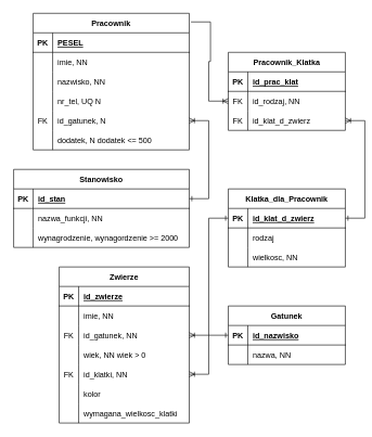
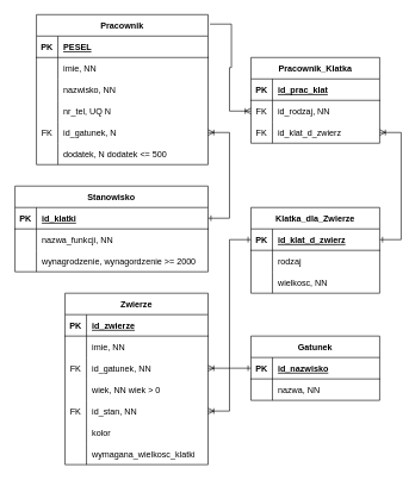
  <mxCell id="0" />
  <mxCell id="1" parent="0" />
  <mxCell id="2" value="Pracownik" style="shape=table;startSize=30;container=1;collapsible=1;childLayout=tableLayout;fixedRows=1;rowLines=0;fontStyle=1;align=center;resizeLast=1;" vertex="1" parent="1"><mxGeometry x="50" y="20" width="240" height="210" as="geometry" /></mxCell>
  <mxCell id="3" value="" style="shape=tableRow;horizontal=0;startSize=0;swimlaneHead=0;swimlaneBody=0;fillColor=none;collapsible=0;dropTarget=0;points=[[0,0.5],[1,0.5]];portConstraint=eastwest;top=0;left=0;right=0;bottom=1;" vertex="1" parent="2"><mxGeometry y="30" width="240" height="30" as="geometry" /></mxCell>
  <mxCell id="4" value="PK" style="shape=partialRectangle;connectable=0;fillColor=none;top=0;left=0;bottom=0;right=0;fontStyle=1;overflow=hidden;" vertex="1" parent="3"><mxGeometry width="30" height="30" as="geometry"><mxRectangle width="30" height="30" as="alternateBounds" /></mxGeometry></mxCell>
  <mxCell id="5" value="PESEL" style="shape=partialRectangle;connectable=0;fillColor=none;top=0;left=0;bottom=0;right=0;align=left;spacingLeft=6;fontStyle=5;overflow=hidden;" vertex="1" parent="3"><mxGeometry x="30" width="210" height="30" as="geometry"><mxRectangle width="210" height="30" as="alternateBounds" /></mxGeometry></mxCell>
  <mxCell id="6" value="" style="shape=tableRow;horizontal=0;startSize=0;swimlaneHead=0;swimlaneBody=0;fillColor=none;collapsible=0;dropTarget=0;points=[[0,0.5],[1,0.5]];portConstraint=eastwest;top=0;left=0;right=0;bottom=0;" vertex="1" parent="2"><mxGeometry y="60" width="240" height="30" as="geometry" /></mxCell>
  <mxCell id="7" value="" style="shape=partialRectangle;connectable=0;fillColor=none;top=0;left=0;bottom=0;right=0;editable=1;overflow=hidden;" vertex="1" parent="6"><mxGeometry width="30" height="30" as="geometry"><mxRectangle width="30" height="30" as="alternateBounds" /></mxGeometry></mxCell>
  <mxCell id="8" value="imie, NN" style="shape=partialRectangle;connectable=0;fillColor=none;top=0;left=0;bottom=0;right=0;align=left;spacingLeft=6;overflow=hidden;" vertex="1" parent="6"><mxGeometry x="30" width="210" height="30" as="geometry"><mxRectangle width="210" height="30" as="alternateBounds" /></mxGeometry></mxCell>
  <mxCell id="9" value="" style="shape=tableRow;horizontal=0;startSize=0;swimlaneHead=0;swimlaneBody=0;fillColor=none;collapsible=0;dropTarget=0;points=[[0,0.5],[1,0.5]];portConstraint=eastwest;top=0;left=0;right=0;bottom=0;" vertex="1" parent="2"><mxGeometry y="90" width="240" height="30" as="geometry" /></mxCell>
  <mxCell id="10" value="" style="shape=partialRectangle;connectable=0;fillColor=none;top=0;left=0;bottom=0;right=0;editable=1;overflow=hidden;" vertex="1" parent="9"><mxGeometry width="30" height="30" as="geometry"><mxRectangle width="30" height="30" as="alternateBounds" /></mxGeometry></mxCell>
  <mxCell id="11" value="nazwisko, NN" style="shape=partialRectangle;connectable=0;fillColor=none;top=0;left=0;bottom=0;right=0;align=left;spacingLeft=6;overflow=hidden;" vertex="1" parent="9"><mxGeometry x="30" width="210" height="30" as="geometry"><mxRectangle width="210" height="30" as="alternateBounds" /></mxGeometry></mxCell>
  <mxCell id="12" value="" style="shape=tableRow;horizontal=0;startSize=0;swimlaneHead=0;swimlaneBody=0;fillColor=none;collapsible=0;dropTarget=0;points=[[0,0.5],[1,0.5]];portConstraint=eastwest;top=0;left=0;right=0;bottom=0;" vertex="1" parent="2"><mxGeometry y="120" width="240" height="30" as="geometry" /></mxCell>
  <mxCell id="13" value="" style="shape=partialRectangle;connectable=0;fillColor=none;top=0;left=0;bottom=0;right=0;editable=1;overflow=hidden;" vertex="1" parent="12"><mxGeometry width="30" height="30" as="geometry"><mxRectangle width="30" height="30" as="alternateBounds" /></mxGeometry></mxCell>
  <mxCell id="14" value="nr_tel, UQ N" style="shape=partialRectangle;connectable=0;fillColor=none;top=0;left=0;bottom=0;right=0;align=left;spacingLeft=6;overflow=hidden;" vertex="1" parent="12"><mxGeometry x="30" width="210" height="30" as="geometry"><mxRectangle width="210" height="30" as="alternateBounds" /></mxGeometry></mxCell>
  <mxCell id="15" value="" style="shape=tableRow;horizontal=0;startSize=0;swimlaneHead=0;swimlaneBody=0;fillColor=none;collapsible=0;dropTarget=0;points=[[0,0.5],[1,0.5]];portConstraint=eastwest;top=0;left=0;right=0;bottom=0;" vertex="1" parent="2"><mxGeometry y="150" width="240" height="30" as="geometry" /></mxCell>
  <mxCell id="16" value="FK" style="shape=partialRectangle;connectable=0;fillColor=none;top=0;left=0;bottom=0;right=0;editable=1;overflow=hidden;" vertex="1" parent="15"><mxGeometry width="30" height="30" as="geometry"><mxRectangle width="30" height="30" as="alternateBounds" /></mxGeometry></mxCell>
  <mxCell id="17" value="id_gatunek, N" style="shape=partialRectangle;connectable=0;fillColor=none;top=0;left=0;bottom=0;right=0;align=left;spacingLeft=6;overflow=hidden;" vertex="1" parent="15"><mxGeometry x="30" width="210" height="30" as="geometry"><mxRectangle width="210" height="30" as="alternateBounds" /></mxGeometry></mxCell>
  <mxCell id="18" value="" style="shape=tableRow;horizontal=0;startSize=0;swimlaneHead=0;swimlaneBody=0;fillColor=none;collapsible=0;dropTarget=0;points=[[0,0.5],[1,0.5]];portConstraint=eastwest;top=0;left=0;right=0;bottom=0;" vertex="1" parent="2"><mxGeometry y="180" width="240" height="30" as="geometry" /></mxCell>
  <mxCell id="19" value="" style="shape=partialRectangle;connectable=0;fillColor=none;top=0;left=0;bottom=0;right=0;editable=1;overflow=hidden;" vertex="1" parent="18"><mxGeometry width="30" height="30" as="geometry"><mxRectangle width="30" height="30" as="alternateBounds" /></mxGeometry></mxCell>
  <mxCell id="20" value="dodatek, N dodatek &lt;= 500" style="shape=partialRectangle;connectable=0;fillColor=none;top=0;left=0;bottom=0;right=0;align=left;spacingLeft=6;overflow=hidden;" vertex="1" parent="18"><mxGeometry x="30" width="210" height="30" as="geometry"><mxRectangle width="210" height="30" as="alternateBounds" /></mxGeometry></mxCell>
  <mxCell id="21" value="Stanowisko" style="shape=table;startSize=30;container=1;collapsible=1;childLayout=tableLayout;fixedRows=1;rowLines=0;fontStyle=1;align=center;resizeLast=1;" vertex="1" parent="1"><mxGeometry x="20" y="260" width="270" height="120" as="geometry" /></mxCell>
  <mxCell id="22" value="" style="shape=tableRow;horizontal=0;startSize=0;swimlaneHead=0;swimlaneBody=0;fillColor=none;collapsible=0;dropTarget=0;points=[[0,0.5],[1,0.5]];portConstraint=eastwest;top=0;left=0;right=0;bottom=1;" vertex="1" parent="21"><mxGeometry y="30" width="270" height="30" as="geometry" /></mxCell>
  <mxCell id="23" value="PK" style="shape=partialRectangle;connectable=0;fillColor=none;top=0;left=0;bottom=0;right=0;fontStyle=1;overflow=hidden;" vertex="1" parent="22"><mxGeometry width="30" height="30" as="geometry"><mxRectangle width="30" height="30" as="alternateBounds" /></mxGeometry></mxCell>
- <mxCell id="24" value="id_stan" style="shape=partialRectangle;connectable=0;fillColor=none;top=0;left=0;bottom=0;right=0;align=left;spacingLeft=6;fontStyle=5;overflow=hidden;" vertex="1" parent="22"><mxGeometry x="30" width="240" height="30" as="geometry"><mxRectangle width="240" height="30" as="alternateBounds" /></mxGeometry></mxCell>
+ <mxCell id="24" value="id_klatki" style="shape=partialRectangle;connectable=0;fillColor=none;top=0;left=0;bottom=0;right=0;align=left;spacingLeft=6;fontStyle=5;overflow=hidden;" vertex="1" parent="22"><mxGeometry x="30" width="240" height="30" as="geometry"><mxRectangle width="240" height="30" as="alternateBounds" /></mxGeometry></mxCell>
  <mxCell id="25" value="" style="shape=tableRow;horizontal=0;startSize=0;swimlaneHead=0;swimlaneBody=0;fillColor=none;collapsible=0;dropTarget=0;points=[[0,0.5],[1,0.5]];portConstraint=eastwest;top=0;left=0;right=0;bottom=0;" vertex="1" parent="21"><mxGeometry y="60" width="270" height="30" as="geometry" /></mxCell>
  <mxCell id="26" value="" style="shape=partialRectangle;connectable=0;fillColor=none;top=0;left=0;bottom=0;right=0;editable=1;overflow=hidden;" vertex="1" parent="25"><mxGeometry width="30" height="30" as="geometry"><mxRectangle width="30" height="30" as="alternateBounds" /></mxGeometry></mxCell>
  <mxCell id="27" value="nazwa_funkcji, NN" style="shape=partialRectangle;connectable=0;fillColor=none;top=0;left=0;bottom=0;right=0;align=left;spacingLeft=6;overflow=hidden;" vertex="1" parent="25"><mxGeometry x="30" width="240" height="30" as="geometry"><mxRectangle width="240" height="30" as="alternateBounds" /></mxGeometry></mxCell>
  <mxCell id="28" value="" style="shape=tableRow;horizontal=0;startSize=0;swimlaneHead=0;swimlaneBody=0;fillColor=none;collapsible=0;dropTarget=0;points=[[0,0.5],[1,0.5]];portConstraint=eastwest;top=0;left=0;right=0;bottom=0;" vertex="1" parent="21"><mxGeometry y="90" width="270" height="30" as="geometry" /></mxCell>
  <mxCell id="29" value="" style="shape=partialRectangle;connectable=0;fillColor=none;top=0;left=0;bottom=0;right=0;editable=1;overflow=hidden;" vertex="1" parent="28"><mxGeometry width="30" height="30" as="geometry"><mxRectangle width="30" height="30" as="alternateBounds" /></mxGeometry></mxCell>
  <mxCell id="30" value="wynagrodzenie, wynagordzenie &gt;= 2000" style="shape=partialRectangle;connectable=0;fillColor=none;top=0;left=0;bottom=0;right=0;align=left;spacingLeft=6;overflow=hidden;" vertex="1" parent="28"><mxGeometry x="30" width="240" height="30" as="geometry"><mxRectangle width="240" height="30" as="alternateBounds" /></mxGeometry></mxCell>
  <mxCell id="31" value="Zwierze" style="shape=table;startSize=30;container=1;collapsible=1;childLayout=tableLayout;fixedRows=1;rowLines=0;fontStyle=1;align=center;resizeLast=1;" vertex="1" parent="1"><mxGeometry x="90" y="410" width="200" height="240" as="geometry" /></mxCell>
  <mxCell id="32" value="" style="shape=tableRow;horizontal=0;startSize=0;swimlaneHead=0;swimlaneBody=0;fillColor=none;collapsible=0;dropTarget=0;points=[[0,0.5],[1,0.5]];portConstraint=eastwest;top=0;left=0;right=0;bottom=1;" vertex="1" parent="31"><mxGeometry y="30" width="200" height="30" as="geometry" /></mxCell>
  <mxCell id="33" value="PK" style="shape=partialRectangle;connectable=0;fillColor=none;top=0;left=0;bottom=0;right=0;fontStyle=1;overflow=hidden;" vertex="1" parent="32"><mxGeometry width="30" height="30" as="geometry"><mxRectangle width="30" height="30" as="alternateBounds" /></mxGeometry></mxCell>
  <mxCell id="34" value="id_zwierze" style="shape=partialRectangle;connectable=0;fillColor=none;top=0;left=0;bottom=0;right=0;align=left;spacingLeft=6;fontStyle=5;overflow=hidden;" vertex="1" parent="32"><mxGeometry x="30" width="170" height="30" as="geometry"><mxRectangle width="170" height="30" as="alternateBounds" /></mxGeometry></mxCell>
  <mxCell id="35" value="" style="shape=tableRow;horizontal=0;startSize=0;swimlaneHead=0;swimlaneBody=0;fillColor=none;collapsible=0;dropTarget=0;points=[[0,0.5],[1,0.5]];portConstraint=eastwest;top=0;left=0;right=0;bottom=0;" vertex="1" parent="31"><mxGeometry y="60" width="200" height="30" as="geometry" /></mxCell>
  <mxCell id="36" value="" style="shape=partialRectangle;connectable=0;fillColor=none;top=0;left=0;bottom=0;right=0;editable=1;overflow=hidden;" vertex="1" parent="35"><mxGeometry width="30" height="30" as="geometry"><mxRectangle width="30" height="30" as="alternateBounds" /></mxGeometry></mxCell>
  <mxCell id="37" value="imie, NN" style="shape=partialRectangle;connectable=0;fillColor=none;top=0;left=0;bottom=0;right=0;align=left;spacingLeft=6;overflow=hidden;" vertex="1" parent="35"><mxGeometry x="30" width="170" height="30" as="geometry"><mxRectangle width="170" height="30" as="alternateBounds" /></mxGeometry></mxCell>
  <mxCell id="38" value="" style="shape=tableRow;horizontal=0;startSize=0;swimlaneHead=0;swimlaneBody=0;fillColor=none;collapsible=0;dropTarget=0;points=[[0,0.5],[1,0.5]];portConstraint=eastwest;top=0;left=0;right=0;bottom=0;" vertex="1" parent="31"><mxGeometry y="90" width="200" height="30" as="geometry" /></mxCell>
  <mxCell id="39" value="FK" style="shape=partialRectangle;connectable=0;fillColor=none;top=0;left=0;bottom=0;right=0;editable=1;overflow=hidden;" vertex="1" parent="38"><mxGeometry width="30" height="30" as="geometry"><mxRectangle width="30" height="30" as="alternateBounds" /></mxGeometry></mxCell>
  <mxCell id="40" value="id_gatunek, NN" style="shape=partialRectangle;connectable=0;fillColor=none;top=0;left=0;bottom=0;right=0;align=left;spacingLeft=6;overflow=hidden;" vertex="1" parent="38"><mxGeometry x="30" width="170" height="30" as="geometry"><mxRectangle width="170" height="30" as="alternateBounds" /></mxGeometry></mxCell>
  <mxCell id="41" value="" style="shape=tableRow;horizontal=0;startSize=0;swimlaneHead=0;swimlaneBody=0;fillColor=none;collapsible=0;dropTarget=0;points=[[0,0.5],[1,0.5]];portConstraint=eastwest;top=0;left=0;right=0;bottom=0;" vertex="1" parent="31"><mxGeometry y="120" width="200" height="30" as="geometry" /></mxCell>
  <mxCell id="42" value="" style="shape=partialRectangle;connectable=0;fillColor=none;top=0;left=0;bottom=0;right=0;editable=1;overflow=hidden;" vertex="1" parent="41"><mxGeometry width="30" height="30" as="geometry"><mxRectangle width="30" height="30" as="alternateBounds" /></mxGeometry></mxCell>
  <mxCell id="43" value="wiek, NN wiek &gt; 0" style="shape=partialRectangle;connectable=0;fillColor=none;top=0;left=0;bottom=0;right=0;align=left;spacingLeft=6;overflow=hidden;" vertex="1" parent="41"><mxGeometry x="30" width="170" height="30" as="geometry"><mxRectangle width="170" height="30" as="alternateBounds" /></mxGeometry></mxCell>
  <mxCell id="44" value="" style="shape=tableRow;horizontal=0;startSize=0;swimlaneHead=0;swimlaneBody=0;fillColor=none;collapsible=0;dropTarget=0;points=[[0,0.5],[1,0.5]];portConstraint=eastwest;top=0;left=0;right=0;bottom=0;" vertex="1" parent="31"><mxGeometry y="150" width="200" height="30" as="geometry" /></mxCell>
  <mxCell id="45" value="FK" style="shape=partialRectangle;connectable=0;fillColor=none;top=0;left=0;bottom=0;right=0;editable=1;overflow=hidden;" vertex="1" parent="44"><mxGeometry width="30" height="30" as="geometry"><mxRectangle width="30" height="30" as="alternateBounds" /></mxGeometry></mxCell>
- <mxCell id="46" value="id_klatki, NN" style="shape=partialRectangle;connectable=0;fillColor=none;top=0;left=0;bottom=0;right=0;align=left;spacingLeft=6;overflow=hidden;" vertex="1" parent="44"><mxGeometry x="30" width="170" height="30" as="geometry"><mxRectangle width="170" height="30" as="alternateBounds" /></mxGeometry></mxCell>
+ <mxCell id="46" value="id_stan, NN" style="shape=partialRectangle;connectable=0;fillColor=none;top=0;left=0;bottom=0;right=0;align=left;spacingLeft=6;overflow=hidden;" vertex="1" parent="44"><mxGeometry x="30" width="170" height="30" as="geometry"><mxRectangle width="170" height="30" as="alternateBounds" /></mxGeometry></mxCell>
  <mxCell id="47" value="" style="shape=tableRow;horizontal=0;startSize=0;swimlaneHead=0;swimlaneBody=0;fillColor=none;collapsible=0;dropTarget=0;points=[[0,0.5],[1,0.5]];portConstraint=eastwest;top=0;left=0;right=0;bottom=0;" vertex="1" parent="31"><mxGeometry y="180" width="200" height="30" as="geometry" /></mxCell>
  <mxCell id="48" value="" style="shape=partialRectangle;connectable=0;fillColor=none;top=0;left=0;bottom=0;right=0;editable=1;overflow=hidden;" vertex="1" parent="47"><mxGeometry width="30" height="30" as="geometry"><mxRectangle width="30" height="30" as="alternateBounds" /></mxGeometry></mxCell>
  <mxCell id="49" value="kolor" style="shape=partialRectangle;connectable=0;fillColor=none;top=0;left=0;bottom=0;right=0;align=left;spacingLeft=6;overflow=hidden;" vertex="1" parent="47"><mxGeometry x="30" width="170" height="30" as="geometry"><mxRectangle width="170" height="30" as="alternateBounds" /></mxGeometry></mxCell>
  <mxCell id="50" value="" style="shape=tableRow;horizontal=0;startSize=0;swimlaneHead=0;swimlaneBody=0;fillColor=none;collapsible=0;dropTarget=0;points=[[0,0.5],[1,0.5]];portConstraint=eastwest;top=0;left=0;right=0;bottom=0;" vertex="1" parent="31"><mxGeometry y="210" width="200" height="30" as="geometry" /></mxCell>
  <mxCell id="51" value="" style="shape=partialRectangle;connectable=0;fillColor=none;top=0;left=0;bottom=0;right=0;editable=1;overflow=hidden;" vertex="1" parent="50"><mxGeometry width="30" height="30" as="geometry"><mxRectangle width="30" height="30" as="alternateBounds" /></mxGeometry></mxCell>
  <mxCell id="52" value="wymagana_wielkosc_klatki" style="shape=partialRectangle;connectable=0;fillColor=none;top=0;left=0;bottom=0;right=0;align=left;spacingLeft=6;overflow=hidden;" vertex="1" parent="50"><mxGeometry x="30" width="170" height="30" as="geometry"><mxRectangle width="170" height="30" as="alternateBounds" /></mxGeometry></mxCell>
  <mxCell id="53" value="Gatunek" style="shape=table;startSize=30;container=1;collapsible=1;childLayout=tableLayout;fixedRows=1;rowLines=0;fontStyle=1;align=center;resizeLast=1;" vertex="1" parent="1"><mxGeometry x="350" y="470" width="180" height="90" as="geometry" /></mxCell>
  <mxCell id="54" value="" style="shape=tableRow;horizontal=0;startSize=0;swimlaneHead=0;swimlaneBody=0;fillColor=none;collapsible=0;dropTarget=0;points=[[0,0.5],[1,0.5]];portConstraint=eastwest;top=0;left=0;right=0;bottom=1;" vertex="1" parent="53"><mxGeometry y="30" width="180" height="30" as="geometry" /></mxCell>
  <mxCell id="55" value="PK" style="shape=partialRectangle;connectable=0;fillColor=none;top=0;left=0;bottom=0;right=0;fontStyle=1;overflow=hidden;" vertex="1" parent="54"><mxGeometry width="30" height="30" as="geometry"><mxRectangle width="30" height="30" as="alternateBounds" /></mxGeometry></mxCell>
  <mxCell id="56" value="id_nazwisko" style="shape=partialRectangle;connectable=0;fillColor=none;top=0;left=0;bottom=0;right=0;align=left;spacingLeft=6;fontStyle=5;overflow=hidden;" vertex="1" parent="54"><mxGeometry x="30" width="150" height="30" as="geometry"><mxRectangle width="150" height="30" as="alternateBounds" /></mxGeometry></mxCell>
  <mxCell id="57" value="" style="shape=tableRow;horizontal=0;startSize=0;swimlaneHead=0;swimlaneBody=0;fillColor=none;collapsible=0;dropTarget=0;points=[[0,0.5],[1,0.5]];portConstraint=eastwest;top=0;left=0;right=0;bottom=0;" vertex="1" parent="53"><mxGeometry y="60" width="180" height="30" as="geometry" /></mxCell>
  <mxCell id="58" value="" style="shape=partialRectangle;connectable=0;fillColor=none;top=0;left=0;bottom=0;right=0;editable=1;overflow=hidden;" vertex="1" parent="57"><mxGeometry width="30" height="30" as="geometry"><mxRectangle width="30" height="30" as="alternateBounds" /></mxGeometry></mxCell>
  <mxCell id="59" value="nazwa, NN" style="shape=partialRectangle;connectable=0;fillColor=none;top=0;left=0;bottom=0;right=0;align=left;spacingLeft=6;overflow=hidden;" vertex="1" parent="57"><mxGeometry x="30" width="150" height="30" as="geometry"><mxRectangle width="150" height="30" as="alternateBounds" /></mxGeometry></mxCell>
- <mxCell id="60" value="Klatka_dla_Pracownik" style="shape=table;startSize=30;container=1;collapsible=1;childLayout=tableLayout;fixedRows=1;rowLines=0;fontStyle=1;align=center;resizeLast=1;" vertex="1" parent="1"><mxGeometry x="350" y="290" width="180" height="120" as="geometry" /></mxCell>
+ <mxCell id="60" value="Klatka_dla_Zwierze" style="shape=table;startSize=30;container=1;collapsible=1;childLayout=tableLayout;fixedRows=1;rowLines=0;fontStyle=1;align=center;resizeLast=1;" vertex="1" parent="1"><mxGeometry x="350" y="290" width="180" height="120" as="geometry" /></mxCell>
  <mxCell id="61" value="" style="shape=tableRow;horizontal=0;startSize=0;swimlaneHead=0;swimlaneBody=0;fillColor=none;collapsible=0;dropTarget=0;points=[[0,0.5],[1,0.5]];portConstraint=eastwest;top=0;left=0;right=0;bottom=1;" vertex="1" parent="60"><mxGeometry y="30" width="180" height="30" as="geometry" /></mxCell>
  <mxCell id="62" value="PK" style="shape=partialRectangle;connectable=0;fillColor=none;top=0;left=0;bottom=0;right=0;fontStyle=1;overflow=hidden;" vertex="1" parent="61"><mxGeometry width="30" height="30" as="geometry"><mxRectangle width="30" height="30" as="alternateBounds" /></mxGeometry></mxCell>
  <mxCell id="63" value="id_klat_d_zwierz" style="shape=partialRectangle;connectable=0;fillColor=none;top=0;left=0;bottom=0;right=0;align=left;spacingLeft=6;fontStyle=5;overflow=hidden;" vertex="1" parent="61"><mxGeometry x="30" width="150" height="30" as="geometry"><mxRectangle width="150" height="30" as="alternateBounds" /></mxGeometry></mxCell>
  <mxCell id="64" value="" style="shape=tableRow;horizontal=0;startSize=0;swimlaneHead=0;swimlaneBody=0;fillColor=none;collapsible=0;dropTarget=0;points=[[0,0.5],[1,0.5]];portConstraint=eastwest;top=0;left=0;right=0;bottom=0;" vertex="1" parent="60"><mxGeometry y="60" width="180" height="30" as="geometry" /></mxCell>
  <mxCell id="65" value="" style="shape=partialRectangle;connectable=0;fillColor=none;top=0;left=0;bottom=0;right=0;editable=1;overflow=hidden;" vertex="1" parent="64"><mxGeometry width="30" height="30" as="geometry"><mxRectangle width="30" height="30" as="alternateBounds" /></mxGeometry></mxCell>
  <mxCell id="66" value="rodzaj" style="shape=partialRectangle;connectable=0;fillColor=none;top=0;left=0;bottom=0;right=0;align=left;spacingLeft=6;overflow=hidden;" vertex="1" parent="64"><mxGeometry x="30" width="150" height="30" as="geometry"><mxRectangle width="150" height="30" as="alternateBounds" /></mxGeometry></mxCell>
  <mxCell id="67" value="" style="shape=tableRow;horizontal=0;startSize=0;swimlaneHead=0;swimlaneBody=0;fillColor=none;collapsible=0;dropTarget=0;points=[[0,0.5],[1,0.5]];portConstraint=eastwest;top=0;left=0;right=0;bottom=0;" vertex="1" parent="60"><mxGeometry y="90" width="180" height="30" as="geometry" /></mxCell>
  <mxCell id="68" value="" style="shape=partialRectangle;connectable=0;fillColor=none;top=0;left=0;bottom=0;right=0;editable=1;overflow=hidden;" vertex="1" parent="67"><mxGeometry width="30" height="30" as="geometry"><mxRectangle width="30" height="30" as="alternateBounds" /></mxGeometry></mxCell>
  <mxCell id="69" value="wielkosc, NN" style="shape=partialRectangle;connectable=0;fillColor=none;top=0;left=0;bottom=0;right=0;align=left;spacingLeft=6;overflow=hidden;" vertex="1" parent="67"><mxGeometry x="30" width="150" height="30" as="geometry"><mxRectangle width="150" height="30" as="alternateBounds" /></mxGeometry></mxCell>
  <mxCell id="70" value="" style="edgeStyle=entityRelationEdgeStyle;fontSize=12;html=1;endArrow=ERoneToMany;rounded=0;exitX=1;exitY=0.5;exitDx=0;exitDy=0;startArrow=ERone;startFill=0;entryX=1;entryY=0.5;entryDx=0;entryDy=0;" edge="1" parent="1" source="22" target="15"><mxGeometry width="100" height="100" relative="1" as="geometry"><mxPoint x="270" y="400" as="sourcePoint" /><mxPoint x="390" y="250" as="targetPoint" /></mxGeometry></mxCell>
  <mxCell id="71" value="Pracownik_Klatka" style="shape=table;startSize=30;container=1;collapsible=1;childLayout=tableLayout;fixedRows=1;rowLines=0;fontStyle=1;align=center;resizeLast=1;" vertex="1" parent="1"><mxGeometry x="350" y="80" width="180" height="120" as="geometry" /></mxCell>
  <mxCell id="72" value="" style="shape=tableRow;horizontal=0;startSize=0;swimlaneHead=0;swimlaneBody=0;fillColor=none;collapsible=0;dropTarget=0;points=[[0,0.5],[1,0.5]];portConstraint=eastwest;top=0;left=0;right=0;bottom=1;" vertex="1" parent="71"><mxGeometry y="30" width="180" height="30" as="geometry" /></mxCell>
  <mxCell id="73" value="PK" style="shape=partialRectangle;connectable=0;fillColor=none;top=0;left=0;bottom=0;right=0;fontStyle=1;overflow=hidden;" vertex="1" parent="72"><mxGeometry width="30" height="30" as="geometry"><mxRectangle width="30" height="30" as="alternateBounds" /></mxGeometry></mxCell>
  <mxCell id="74" value="id_prac_klat" style="shape=partialRectangle;connectable=0;fillColor=none;top=0;left=0;bottom=0;right=0;align=left;spacingLeft=6;fontStyle=5;overflow=hidden;" vertex="1" parent="72"><mxGeometry x="30" width="150" height="30" as="geometry"><mxRectangle width="150" height="30" as="alternateBounds" /></mxGeometry></mxCell>
  <mxCell id="75" value="" style="shape=tableRow;horizontal=0;startSize=0;swimlaneHead=0;swimlaneBody=0;fillColor=none;collapsible=0;dropTarget=0;points=[[0,0.5],[1,0.5]];portConstraint=eastwest;top=0;left=0;right=0;bottom=0;" vertex="1" parent="71"><mxGeometry y="60" width="180" height="30" as="geometry" /></mxCell>
  <mxCell id="76" value="FK" style="shape=partialRectangle;connectable=0;fillColor=none;top=0;left=0;bottom=0;right=0;editable=1;overflow=hidden;" vertex="1" parent="75"><mxGeometry width="30" height="30" as="geometry"><mxRectangle width="30" height="30" as="alternateBounds" /></mxGeometry></mxCell>
  <mxCell id="77" value="id_rodzaj, NN" style="shape=partialRectangle;connectable=0;fillColor=none;top=0;left=0;bottom=0;right=0;align=left;spacingLeft=6;overflow=hidden;" vertex="1" parent="75"><mxGeometry x="30" width="150" height="30" as="geometry"><mxRectangle width="150" height="30" as="alternateBounds" /></mxGeometry></mxCell>
  <mxCell id="78" value="" style="shape=tableRow;horizontal=0;startSize=0;swimlaneHead=0;swimlaneBody=0;fillColor=none;collapsible=0;dropTarget=0;points=[[0,0.5],[1,0.5]];portConstraint=eastwest;top=0;left=0;right=0;bottom=0;" vertex="1" parent="71"><mxGeometry y="90" width="180" height="30" as="geometry" /></mxCell>
  <mxCell id="79" value="FK" style="shape=partialRectangle;connectable=0;fillColor=none;top=0;left=0;bottom=0;right=0;editable=1;overflow=hidden;" vertex="1" parent="78"><mxGeometry width="30" height="30" as="geometry"><mxRectangle width="30" height="30" as="alternateBounds" /></mxGeometry></mxCell>
  <mxCell id="80" value="id_klat_d_zwierz" style="shape=partialRectangle;connectable=0;fillColor=none;top=0;left=0;bottom=0;right=0;align=left;spacingLeft=6;overflow=hidden;" vertex="1" parent="78"><mxGeometry x="30" width="150" height="30" as="geometry"><mxRectangle width="150" height="30" as="alternateBounds" /></mxGeometry></mxCell>
  <mxCell id="81" value="" style="edgeStyle=entityRelationEdgeStyle;fontSize=12;html=1;endArrow=ERoneToMany;rounded=0;exitX=1.011;exitY=0.063;exitDx=0;exitDy=0;exitPerimeter=0;entryX=0;entryY=0.5;entryDx=0;entryDy=0;" edge="1" parent="1" source="2" target="75"><mxGeometry width="100" height="100" relative="1" as="geometry"><mxPoint x="340" y="340" as="sourcePoint" /><mxPoint x="440" y="240" as="targetPoint" /></mxGeometry></mxCell>
  <mxCell id="82" value="" style="edgeStyle=entityRelationEdgeStyle;fontSize=12;html=1;endArrow=ERoneToMany;rounded=0;exitX=1;exitY=0.5;exitDx=0;exitDy=0;entryX=1;entryY=0.5;entryDx=0;entryDy=0;startArrow=ERone;startFill=0;" edge="1" parent="1" source="61" target="78"><mxGeometry width="100" height="100" relative="1" as="geometry"><mxPoint x="350" y="350" as="sourcePoint" /><mxPoint x="450" y="250" as="targetPoint" /></mxGeometry></mxCell>
  <mxCell id="83" value="" style="edgeStyle=entityRelationEdgeStyle;fontSize=12;html=1;endArrow=ERoneToMany;rounded=0;exitX=0;exitY=0.5;exitDx=0;exitDy=0;entryX=1;entryY=0.5;entryDx=0;entryDy=0;startArrow=ERone;startFill=0;" edge="1" parent="1" source="61" target="44"><mxGeometry width="100" height="100" relative="1" as="geometry"><mxPoint x="420" y="440" as="sourcePoint" /><mxPoint x="520" y="340" as="targetPoint" /></mxGeometry></mxCell>
  <mxCell id="84" value="" style="edgeStyle=entityRelationEdgeStyle;fontSize=12;html=1;endArrow=ERoneToMany;rounded=0;exitX=0;exitY=0.5;exitDx=0;exitDy=0;entryX=1;entryY=0.5;entryDx=0;entryDy=0;startArrow=ERone;startFill=0;" edge="1" parent="1" source="54" target="38"><mxGeometry width="100" height="100" relative="1" as="geometry"><mxPoint x="380" y="530" as="sourcePoint" /><mxPoint x="480" y="430" as="targetPoint" /></mxGeometry></mxCell>
